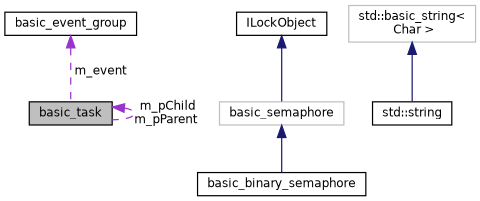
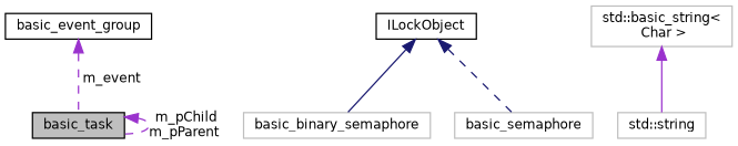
  digraph {
    node [color=black fillcolor=white fontname=Helvetica fontsize=10 shape=record style=filled]
    edge [color=midnightblue dir=back fontname=Helvetica fontsize=10 labelfontname=Helvetica labelfontsize=10 style=solid]
    n1 [fillcolor=grey75 fontcolor=black height=0.2 label=basic_task width=0.4]
    n2 [height=0.2 label=basic_event_group width=0.4]
-   n3 [height=0.2 label=basic_binary_semaphore width=0.4]
+   n3 [color=grey75 height=0.2 label=basic_binary_semaphore width=0.4]
    n4 [color=grey75 height=0.2 label=basic_semaphore width=0.4]
    n5 [height=0.2 label=ILockObject width=0.4]
-   n6 [height=0.2 label="std::string" width=0.4]
+   n6 [color=grey75 height=0.2 label="std::string" width=0.4]
    n7 [color=grey75 height=0.2 label="std::basic_string\<\l Char \>" width=0.4]
    n1 -> n1 [color=darkorchid3 label=" m_pChild\nm_pParent" style=dashed]
    n2 -> n1 [color=darkorchid3 label=" m_event" style=dashed]
-   n4 -> n3
-   n5 -> n4
-   n7 -> n6
+   n5 -> n3
+   n5 -> n4 [style=dashed]
+   n7 -> n6 [color=darkorchid3]
  }
